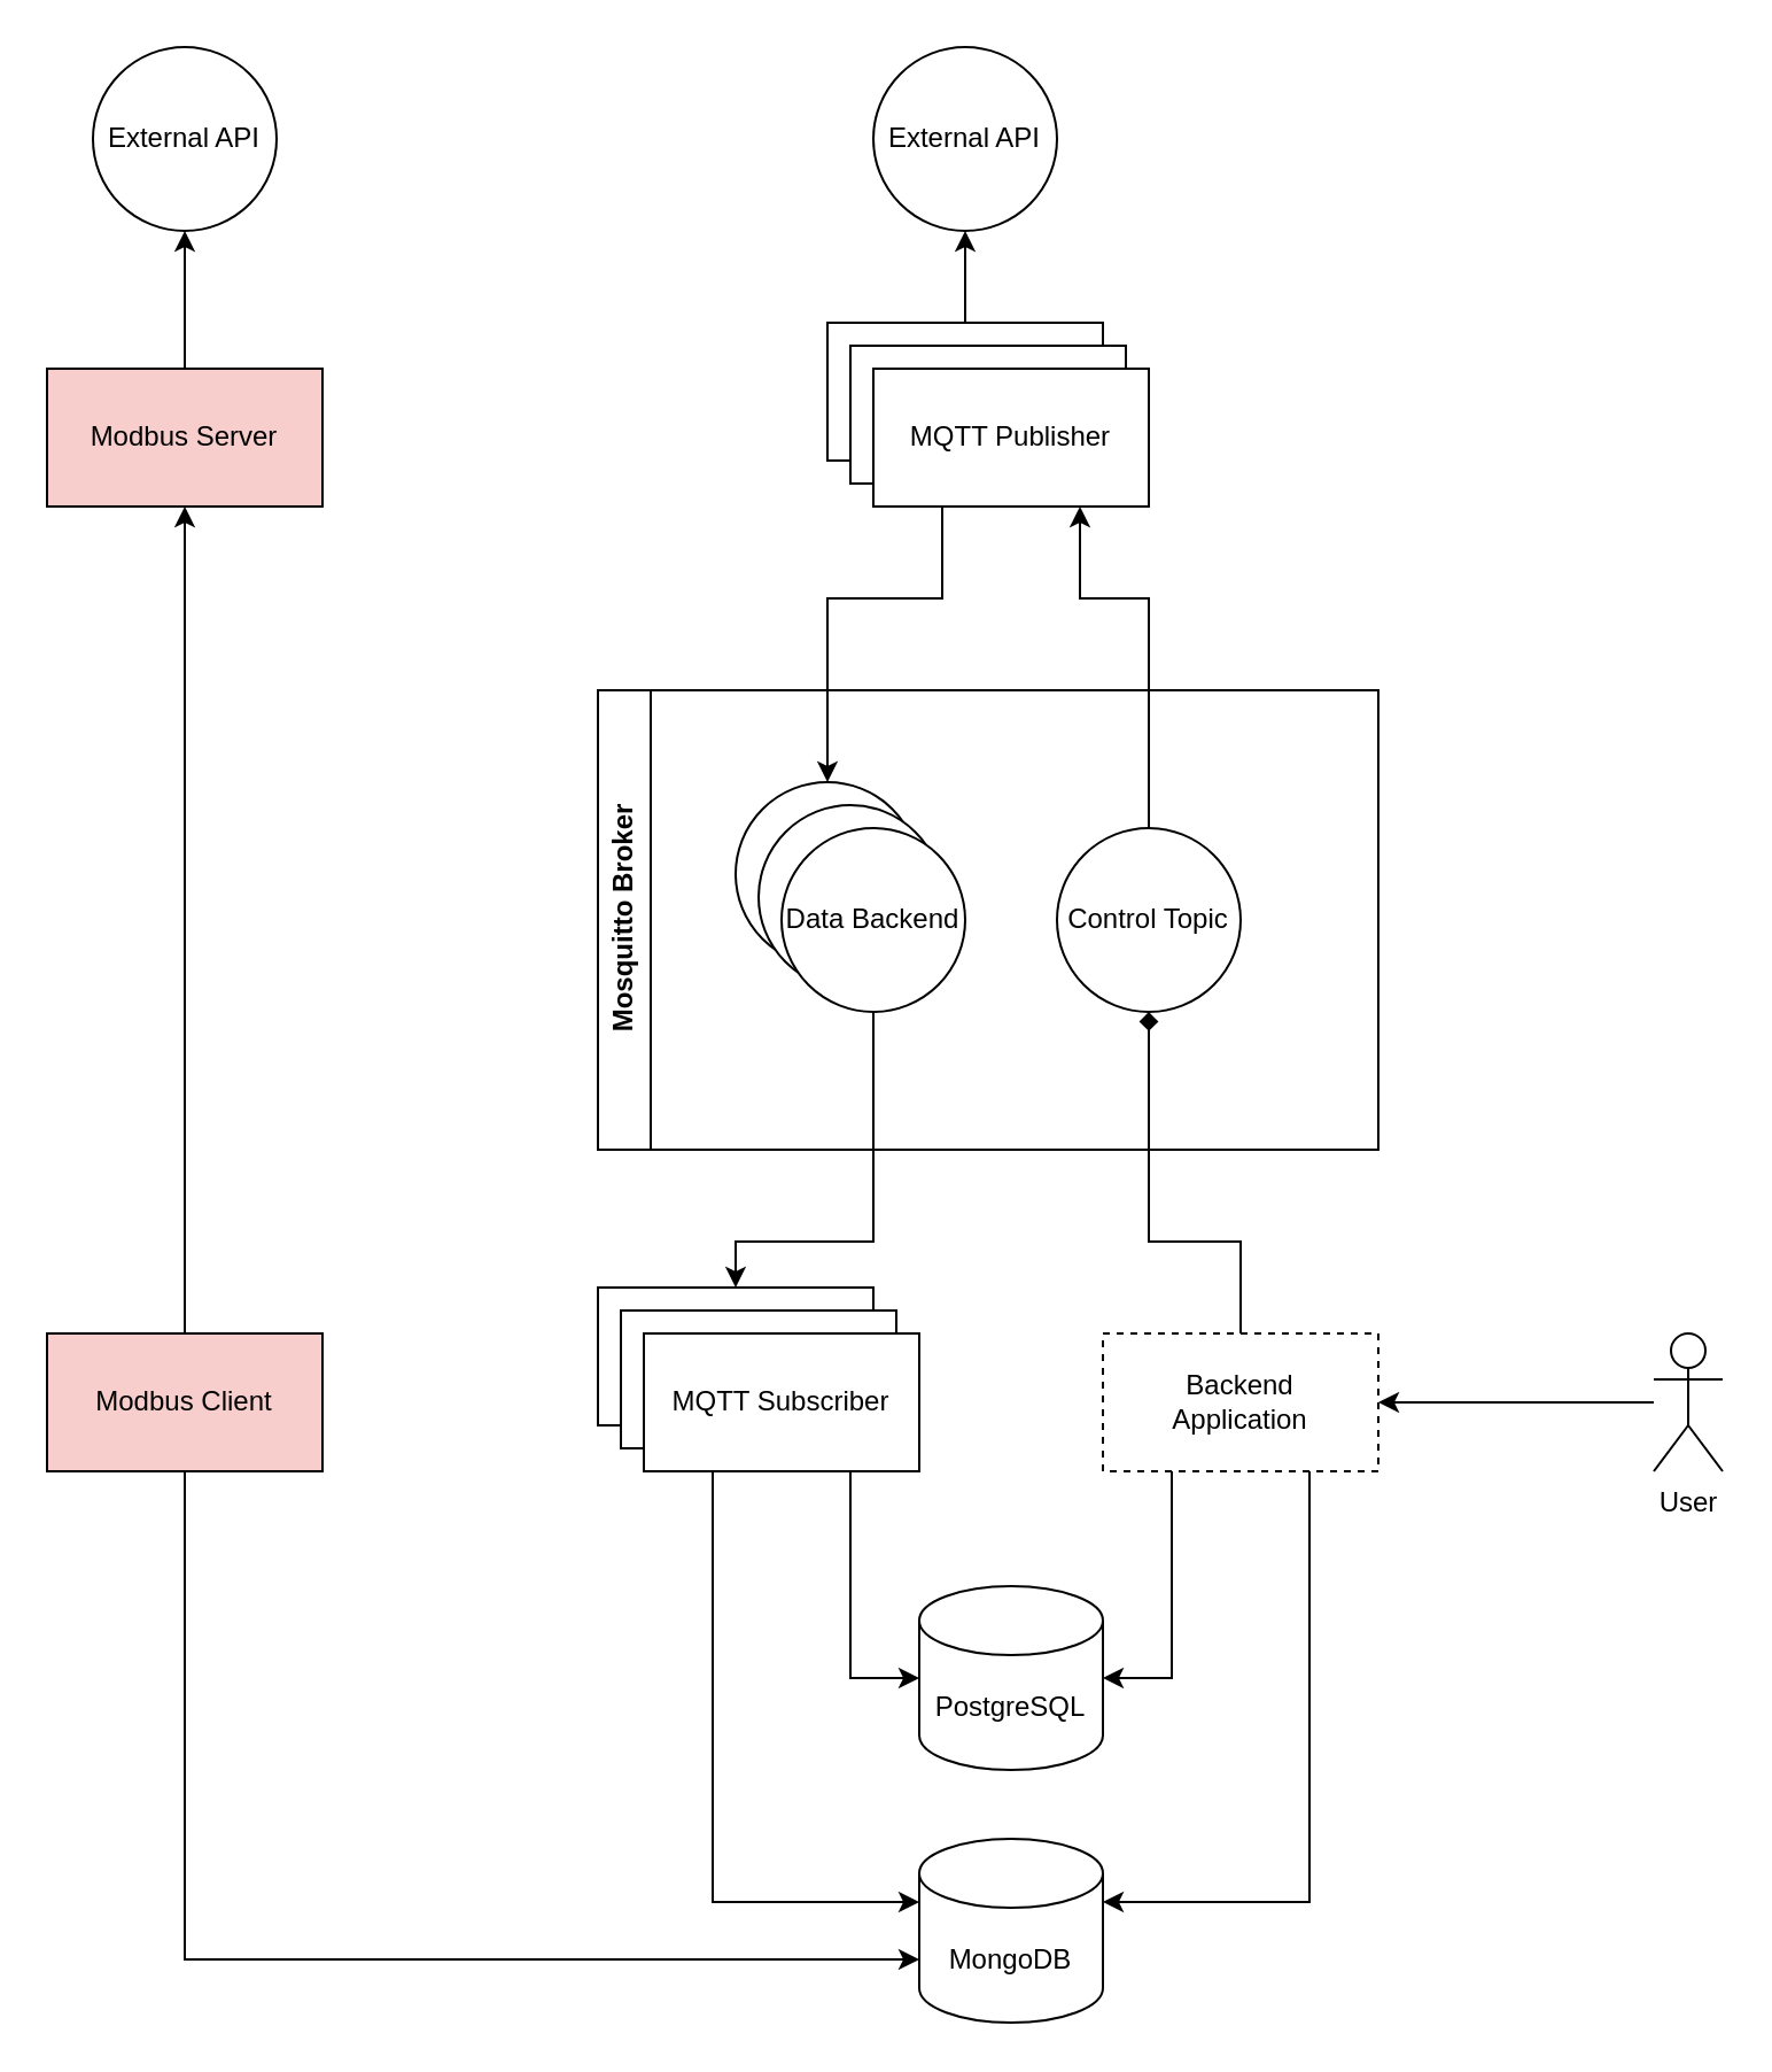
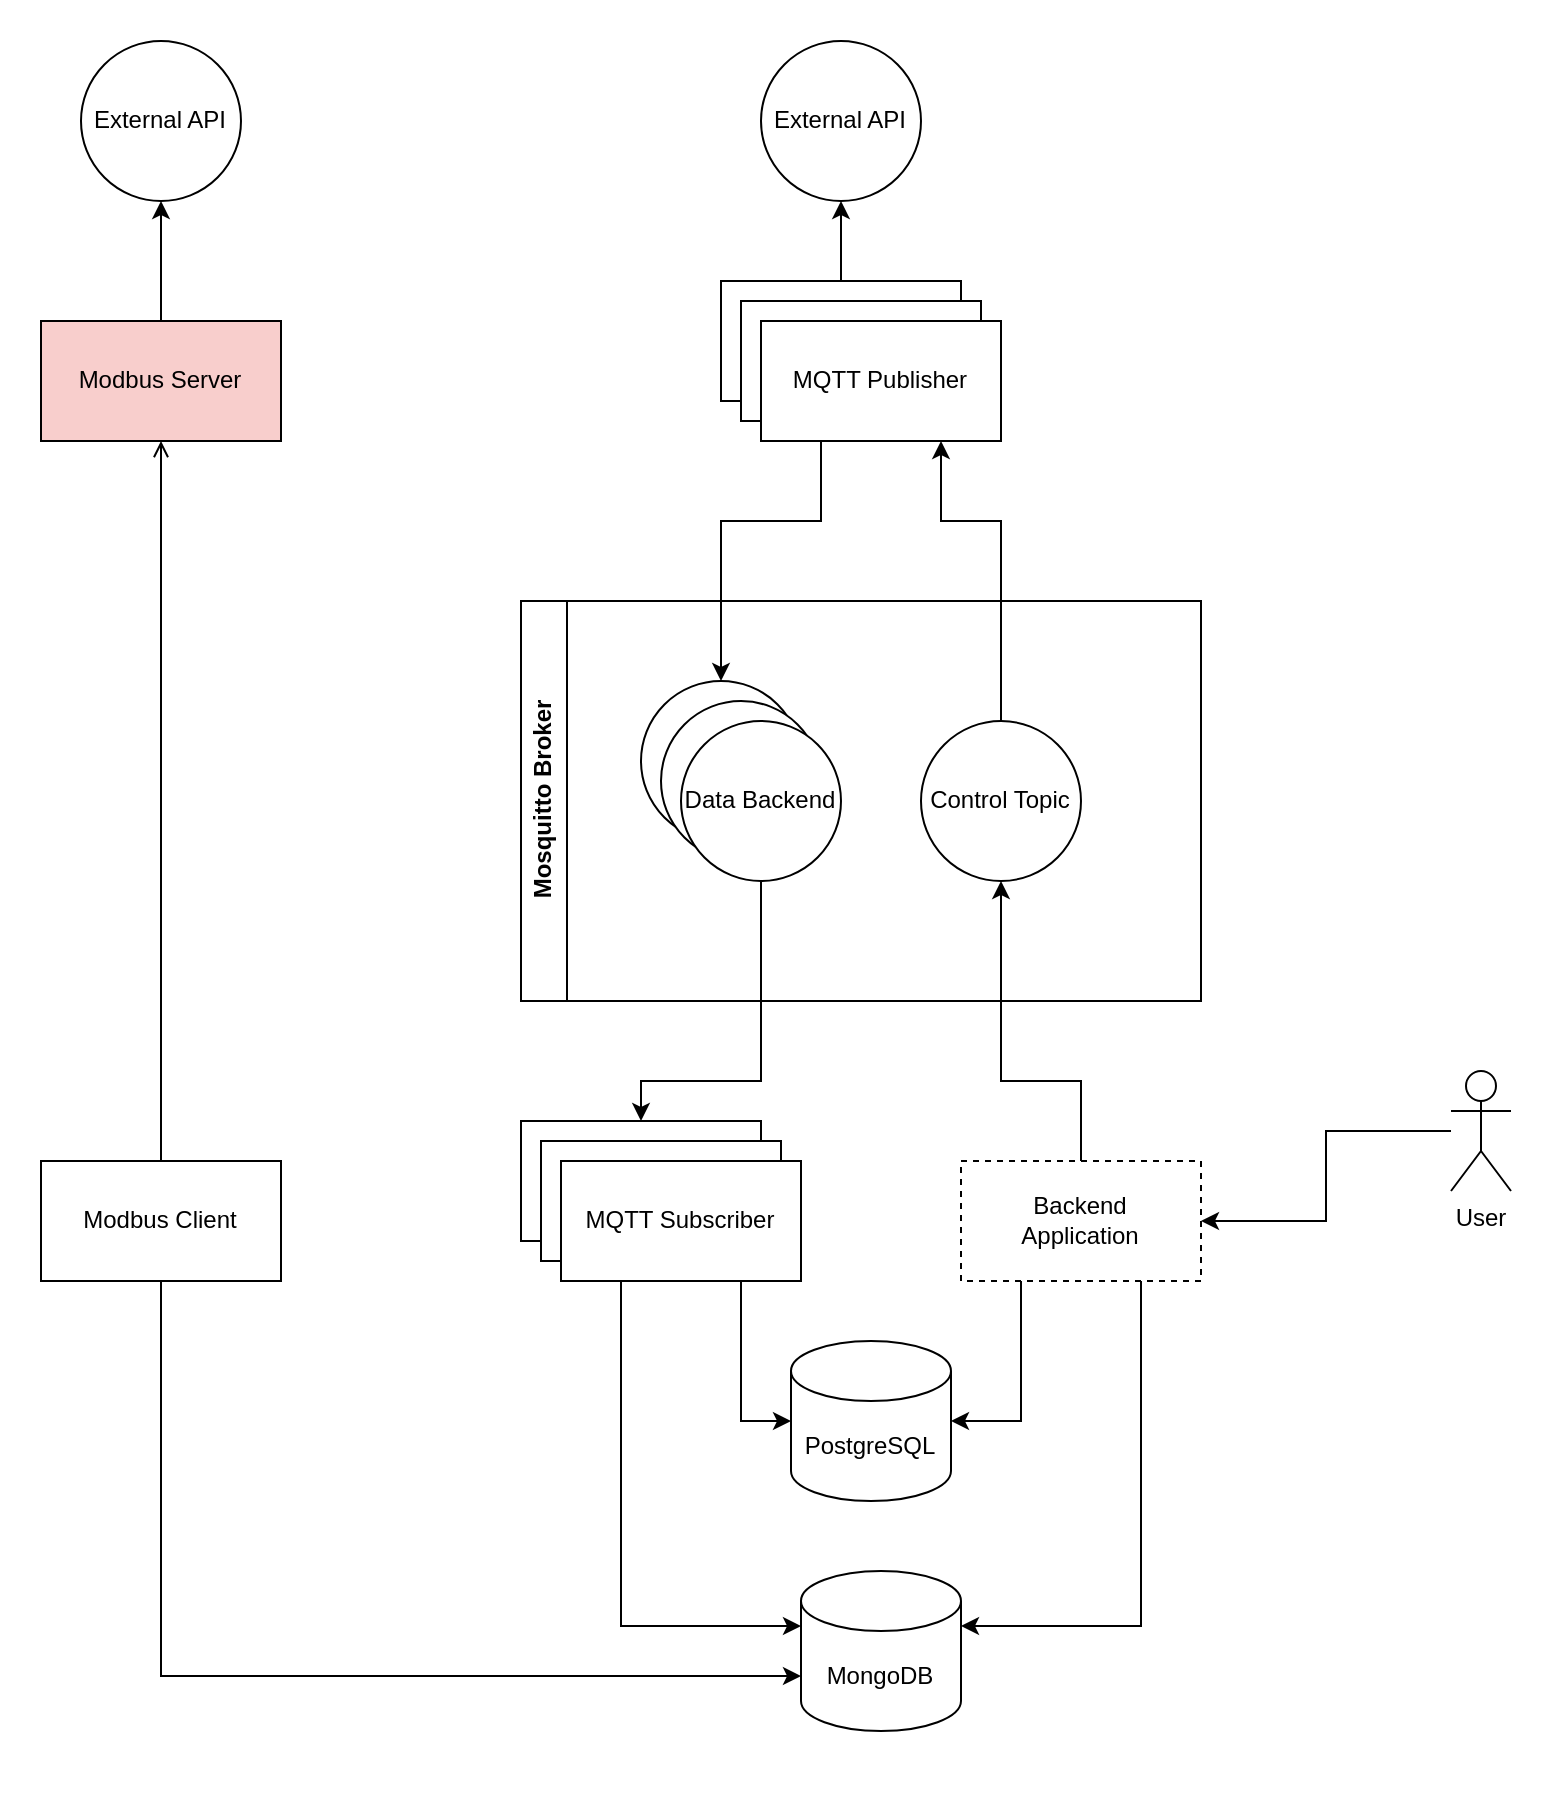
  <mxCell id="0" />
  <mxCell id="1" parent="0" />
- <mxCell id="2" value="MongoDB" style="shape=cylinder3;whiteSpace=wrap;html=1;boundedLbl=1;backgroundOutline=1;size=15;" parent="1" vertex="1"><mxGeometry x="400" y="800" width="80" height="80" as="geometry" /></mxCell>
- <mxCell id="3" value="&lt;span lang=&quot;en&quot; class=&quot;BxUVEf ILfuVd&quot;&gt;&lt;span class=&quot;hgKElc&quot;&gt;PostgreSQL&lt;/span&gt;&lt;/span&gt;" style="shape=cylinder3;whiteSpace=wrap;html=1;boundedLbl=1;backgroundOutline=1;size=15;" parent="1" vertex="1"><mxGeometry x="400" y="690" width="80" height="80" as="geometry" /></mxCell>
- <mxCell id="4" style="edgeStyle=orthogonalEdgeStyle;rounded=0;orthogonalLoop=1;jettySize=auto;html=1;entryX=0.5;entryY=1;entryDx=0;entryDy=0;endArrow=diamond;" parent="1" source="5" target="7" edge="1"><mxGeometry relative="1" as="geometry"><Array as="points"><mxPoint x="540" y="540" /><mxPoint x="500" y="540" /></Array></mxGeometry></mxCell>
+ <mxCell id="2" value="MongoDB" style="shape=cylinder3;whiteSpace=wrap;html=1;boundedLbl=1;backgroundOutline=1;size=15;" parent="1" vertex="1"><mxGeometry x="400" y="785" width="80" height="80" as="geometry" /></mxCell>
+ <mxCell id="3" value="&lt;span lang=&quot;en&quot; class=&quot;BxUVEf ILfuVd&quot;&gt;&lt;span class=&quot;hgKElc&quot;&gt;PostgreSQL&lt;/span&gt;&lt;/span&gt;" style="shape=cylinder3;whiteSpace=wrap;html=1;boundedLbl=1;backgroundOutline=1;size=15;" parent="1" vertex="1"><mxGeometry x="395" y="670" width="80" height="80" as="geometry" /></mxCell>
+ <mxCell id="4" style="edgeStyle=orthogonalEdgeStyle;rounded=0;orthogonalLoop=1;jettySize=auto;html=1;entryX=0.5;entryY=1;entryDx=0;entryDy=0;" parent="1" source="5" target="7" edge="1"><mxGeometry relative="1" as="geometry"><Array as="points"><mxPoint x="540" y="540" /><mxPoint x="500" y="540" /></Array></mxGeometry></mxCell>
  <mxCell id="5" value="&lt;div&gt;Backend&lt;/div&gt;&lt;div&gt;Application&lt;/div&gt;" style="rounded=0;whiteSpace=wrap;html=1;dashed=1;" parent="1" vertex="1"><mxGeometry x="480" y="580" width="120" height="60" as="geometry" /></mxCell>
  <mxCell id="6" value="Mosquitto Broker" style="swimlane;horizontal=0;whiteSpace=wrap;html=1;" parent="1" vertex="1"><mxGeometry x="260" y="300" width="340" height="200" as="geometry" /></mxCell>
  <mxCell id="7" value="Control Topic" style="ellipse;whiteSpace=wrap;html=1;aspect=fixed;" parent="6" vertex="1"><mxGeometry x="200" y="60" width="80" height="80" as="geometry" /></mxCell>
  <mxCell id="8" value="" style="ellipse;whiteSpace=wrap;html=1;aspect=fixed;" parent="6" vertex="1"><mxGeometry x="60" y="40" width="80" height="80" as="geometry" /></mxCell>
  <mxCell id="9" value="" style="ellipse;whiteSpace=wrap;html=1;aspect=fixed;" parent="6" vertex="1"><mxGeometry x="70" y="50" width="80" height="80" as="geometry" /></mxCell>
  <mxCell id="10" value="Data Backend" style="ellipse;whiteSpace=wrap;html=1;aspect=fixed;" parent="6" vertex="1"><mxGeometry x="80" y="60" width="80" height="80" as="geometry" /></mxCell>
  <mxCell id="11" value="External API" style="ellipse;whiteSpace=wrap;html=1;aspect=fixed;" parent="1" vertex="1"><mxGeometry x="380" width="80" height="80" as="geometry" y="20" /></mxCell>
  <mxCell id="12" style="edgeStyle=orthogonalEdgeStyle;rounded=0;orthogonalLoop=1;jettySize=auto;html=1;entryX=0.75;entryY=1;entryDx=0;entryDy=0;" parent="1" source="7" target="28" edge="1"><mxGeometry relative="1" as="geometry"><Array as="points"><mxPoint x="500" y="260" /><mxPoint x="470" y="260" /></Array></mxGeometry></mxCell>
  <mxCell id="13" style="edgeStyle=orthogonalEdgeStyle;rounded=0;orthogonalLoop=1;jettySize=auto;html=1;exitX=0.25;exitY=1;exitDx=0;exitDy=0;entryX=1;entryY=0.5;entryDx=0;entryDy=0;entryPerimeter=0;" parent="1" source="5" target="3" edge="1"><mxGeometry relative="1" as="geometry" /></mxCell>
  <mxCell id="14" style="edgeStyle=orthogonalEdgeStyle;rounded=0;orthogonalLoop=1;jettySize=auto;html=1;exitX=0.75;exitY=1;exitDx=0;exitDy=0;entryX=1;entryY=0;entryDx=0;entryDy=27.5;entryPerimeter=0;" parent="1" source="5" target="2" edge="1"><mxGeometry relative="1" as="geometry" /></mxCell>
  <mxCell id="15" style="edgeStyle=orthogonalEdgeStyle;rounded=0;orthogonalLoop=1;jettySize=auto;html=1;exitX=0.75;exitY=1;exitDx=0;exitDy=0;entryX=0;entryY=0.5;entryDx=0;entryDy=0;entryPerimeter=0;" parent="1" source="31" target="3" edge="1"><mxGeometry relative="1" as="geometry" /></mxCell>
  <mxCell id="16" style="edgeStyle=orthogonalEdgeStyle;rounded=0;orthogonalLoop=1;jettySize=auto;html=1;exitX=0.25;exitY=1;exitDx=0;exitDy=0;entryX=0;entryY=0;entryDx=0;entryDy=27.5;entryPerimeter=0;" parent="1" source="31" target="2" edge="1"><mxGeometry relative="1" as="geometry" /></mxCell>
  <mxCell id="17" value="External API" style="ellipse;whiteSpace=wrap;html=1;aspect=fixed;" parent="1" vertex="1"><mxGeometry x="40" width="80" height="80" as="geometry" y="20" /></mxCell>
  <mxCell id="18" style="edgeStyle=orthogonalEdgeStyle;rounded=0;orthogonalLoop=1;jettySize=auto;html=1;entryX=0.5;entryY=1;entryDx=0;entryDy=0;" parent="1" source="19" target="17" edge="1"><mxGeometry relative="1" as="geometry" /></mxCell>
  <mxCell id="19" value="&lt;div&gt;Modbus Server&lt;br&gt;&lt;/div&gt;" style="rounded=0;whiteSpace=wrap;html=1;fillColor=#f8cecc;" parent="1" vertex="1"><mxGeometry x="20" y="160" width="120" height="60" as="geometry" /></mxCell>
- <mxCell id="20" style="edgeStyle=orthogonalEdgeStyle;rounded=0;orthogonalLoop=1;jettySize=auto;html=1;entryX=0.5;entryY=1;entryDx=0;entryDy=0;" parent="1" source="21" target="19" edge="1"><mxGeometry relative="1" as="geometry" /></mxCell>
- <mxCell id="21" value="&lt;div&gt;Modbus Client&lt;br&gt;&lt;/div&gt;" style="rounded=0;whiteSpace=wrap;html=1;fillColor=#f8cecc;" parent="1" vertex="1"><mxGeometry x="20" y="580" width="120" height="60" as="geometry" /></mxCell>
+ <mxCell id="20" style="edgeStyle=orthogonalEdgeStyle;rounded=0;orthogonalLoop=1;jettySize=auto;html=1;entryX=0.5;entryY=1;entryDx=0;entryDy=0;endArrow=open;" parent="1" source="21" target="19" edge="1"><mxGeometry relative="1" as="geometry" /></mxCell>
+ <mxCell id="21" value="&lt;div&gt;Modbus Client&lt;br&gt;&lt;/div&gt;" style="rounded=0;whiteSpace=wrap;html=1;" parent="1" vertex="1"><mxGeometry x="20" y="580" width="120" height="60" as="geometry" /></mxCell>
  <mxCell id="22" style="edgeStyle=orthogonalEdgeStyle;rounded=0;orthogonalLoop=1;jettySize=auto;html=1;entryX=0;entryY=0;entryDx=0;entryDy=52.5;entryPerimeter=0;exitX=0.5;exitY=1;exitDx=0;exitDy=0;" parent="1" source="21" target="2" edge="1"><mxGeometry relative="1" as="geometry" /></mxCell>
  <mxCell id="23" style="edgeStyle=orthogonalEdgeStyle;rounded=0;orthogonalLoop=1;jettySize=auto;html=1;entryX=1;entryY=0.5;entryDx=0;entryDy=0;" parent="1" source="24" target="5" edge="1"><mxGeometry relative="1" as="geometry" /></mxCell>
- <mxCell id="24" value="User" style="shape=umlActor;verticalLabelPosition=bottom;verticalAlign=top;html=1;outlineConnect=0;" parent="1" vertex="1"><mxGeometry x="720" y="580" width="30" height="60" as="geometry" /></mxCell>
+ <mxCell id="24" value="User" style="shape=umlActor;verticalLabelPosition=bottom;verticalAlign=top;html=1;outlineConnect=0;" parent="1" vertex="1"><mxGeometry x="725" y="535" width="30" height="60" as="geometry" /></mxCell>
  <mxCell id="25" style="edgeStyle=orthogonalEdgeStyle;rounded=0;orthogonalLoop=1;jettySize=auto;html=1;entryX=0.5;entryY=1;entryDx=0;entryDy=0;" parent="1" source="26" target="11" edge="1"><mxGeometry relative="1" as="geometry" /></mxCell>
  <mxCell id="26" value="&lt;div&gt;MQTT Publisher&lt;/div&gt;" style="rounded=0;whiteSpace=wrap;html=1;" parent="1" vertex="1"><mxGeometry x="360" y="140" width="120" height="60" as="geometry" /></mxCell>
  <mxCell id="27" value="&lt;div&gt;MQTT Publisher&lt;/div&gt;" style="rounded=0;whiteSpace=wrap;html=1;" parent="1" vertex="1"><mxGeometry x="370" y="150" width="120" height="60" as="geometry" /></mxCell>
  <mxCell id="28" value="&lt;div&gt;MQTT Publisher&lt;/div&gt;" style="rounded=0;whiteSpace=wrap;html=1;" parent="1" vertex="1"><mxGeometry x="380" y="160" width="120" height="60" as="geometry" /></mxCell>
  <mxCell id="29" value="&lt;div&gt;MQTT Subscriber&lt;/div&gt;" style="rounded=0;whiteSpace=wrap;html=1;" parent="1" vertex="1"><mxGeometry x="260" y="560" width="120" height="60" as="geometry" /></mxCell>
  <mxCell id="30" value="&lt;div&gt;MQTT Subscriber&lt;/div&gt;" style="rounded=0;whiteSpace=wrap;html=1;" parent="1" vertex="1"><mxGeometry x="270" y="570" width="120" height="60" as="geometry" /></mxCell>
  <mxCell id="31" value="&lt;div&gt;MQTT Subscriber&lt;/div&gt;" style="rounded=0;whiteSpace=wrap;html=1;" parent="1" vertex="1"><mxGeometry x="280" y="580" width="120" height="60" as="geometry" /></mxCell>
  <mxCell id="32" style="edgeStyle=orthogonalEdgeStyle;rounded=0;orthogonalLoop=1;jettySize=auto;html=1;entryX=0.5;entryY=0;entryDx=0;entryDy=0;" parent="1" source="10" target="29" edge="1"><mxGeometry relative="1" as="geometry"><Array as="points"><mxPoint x="380" y="540" /><mxPoint x="320" y="540" /></Array></mxGeometry></mxCell>
  <mxCell id="33" style="edgeStyle=orthogonalEdgeStyle;rounded=0;orthogonalLoop=1;jettySize=auto;html=1;exitX=0.25;exitY=1;exitDx=0;exitDy=0;entryX=0.5;entryY=0;entryDx=0;entryDy=0;" parent="1" source="28" target="8" edge="1"><mxGeometry relative="1" as="geometry"><Array as="points"><mxPoint x="410" y="260" /><mxPoint x="360" y="260" /></Array></mxGeometry></mxCell>
